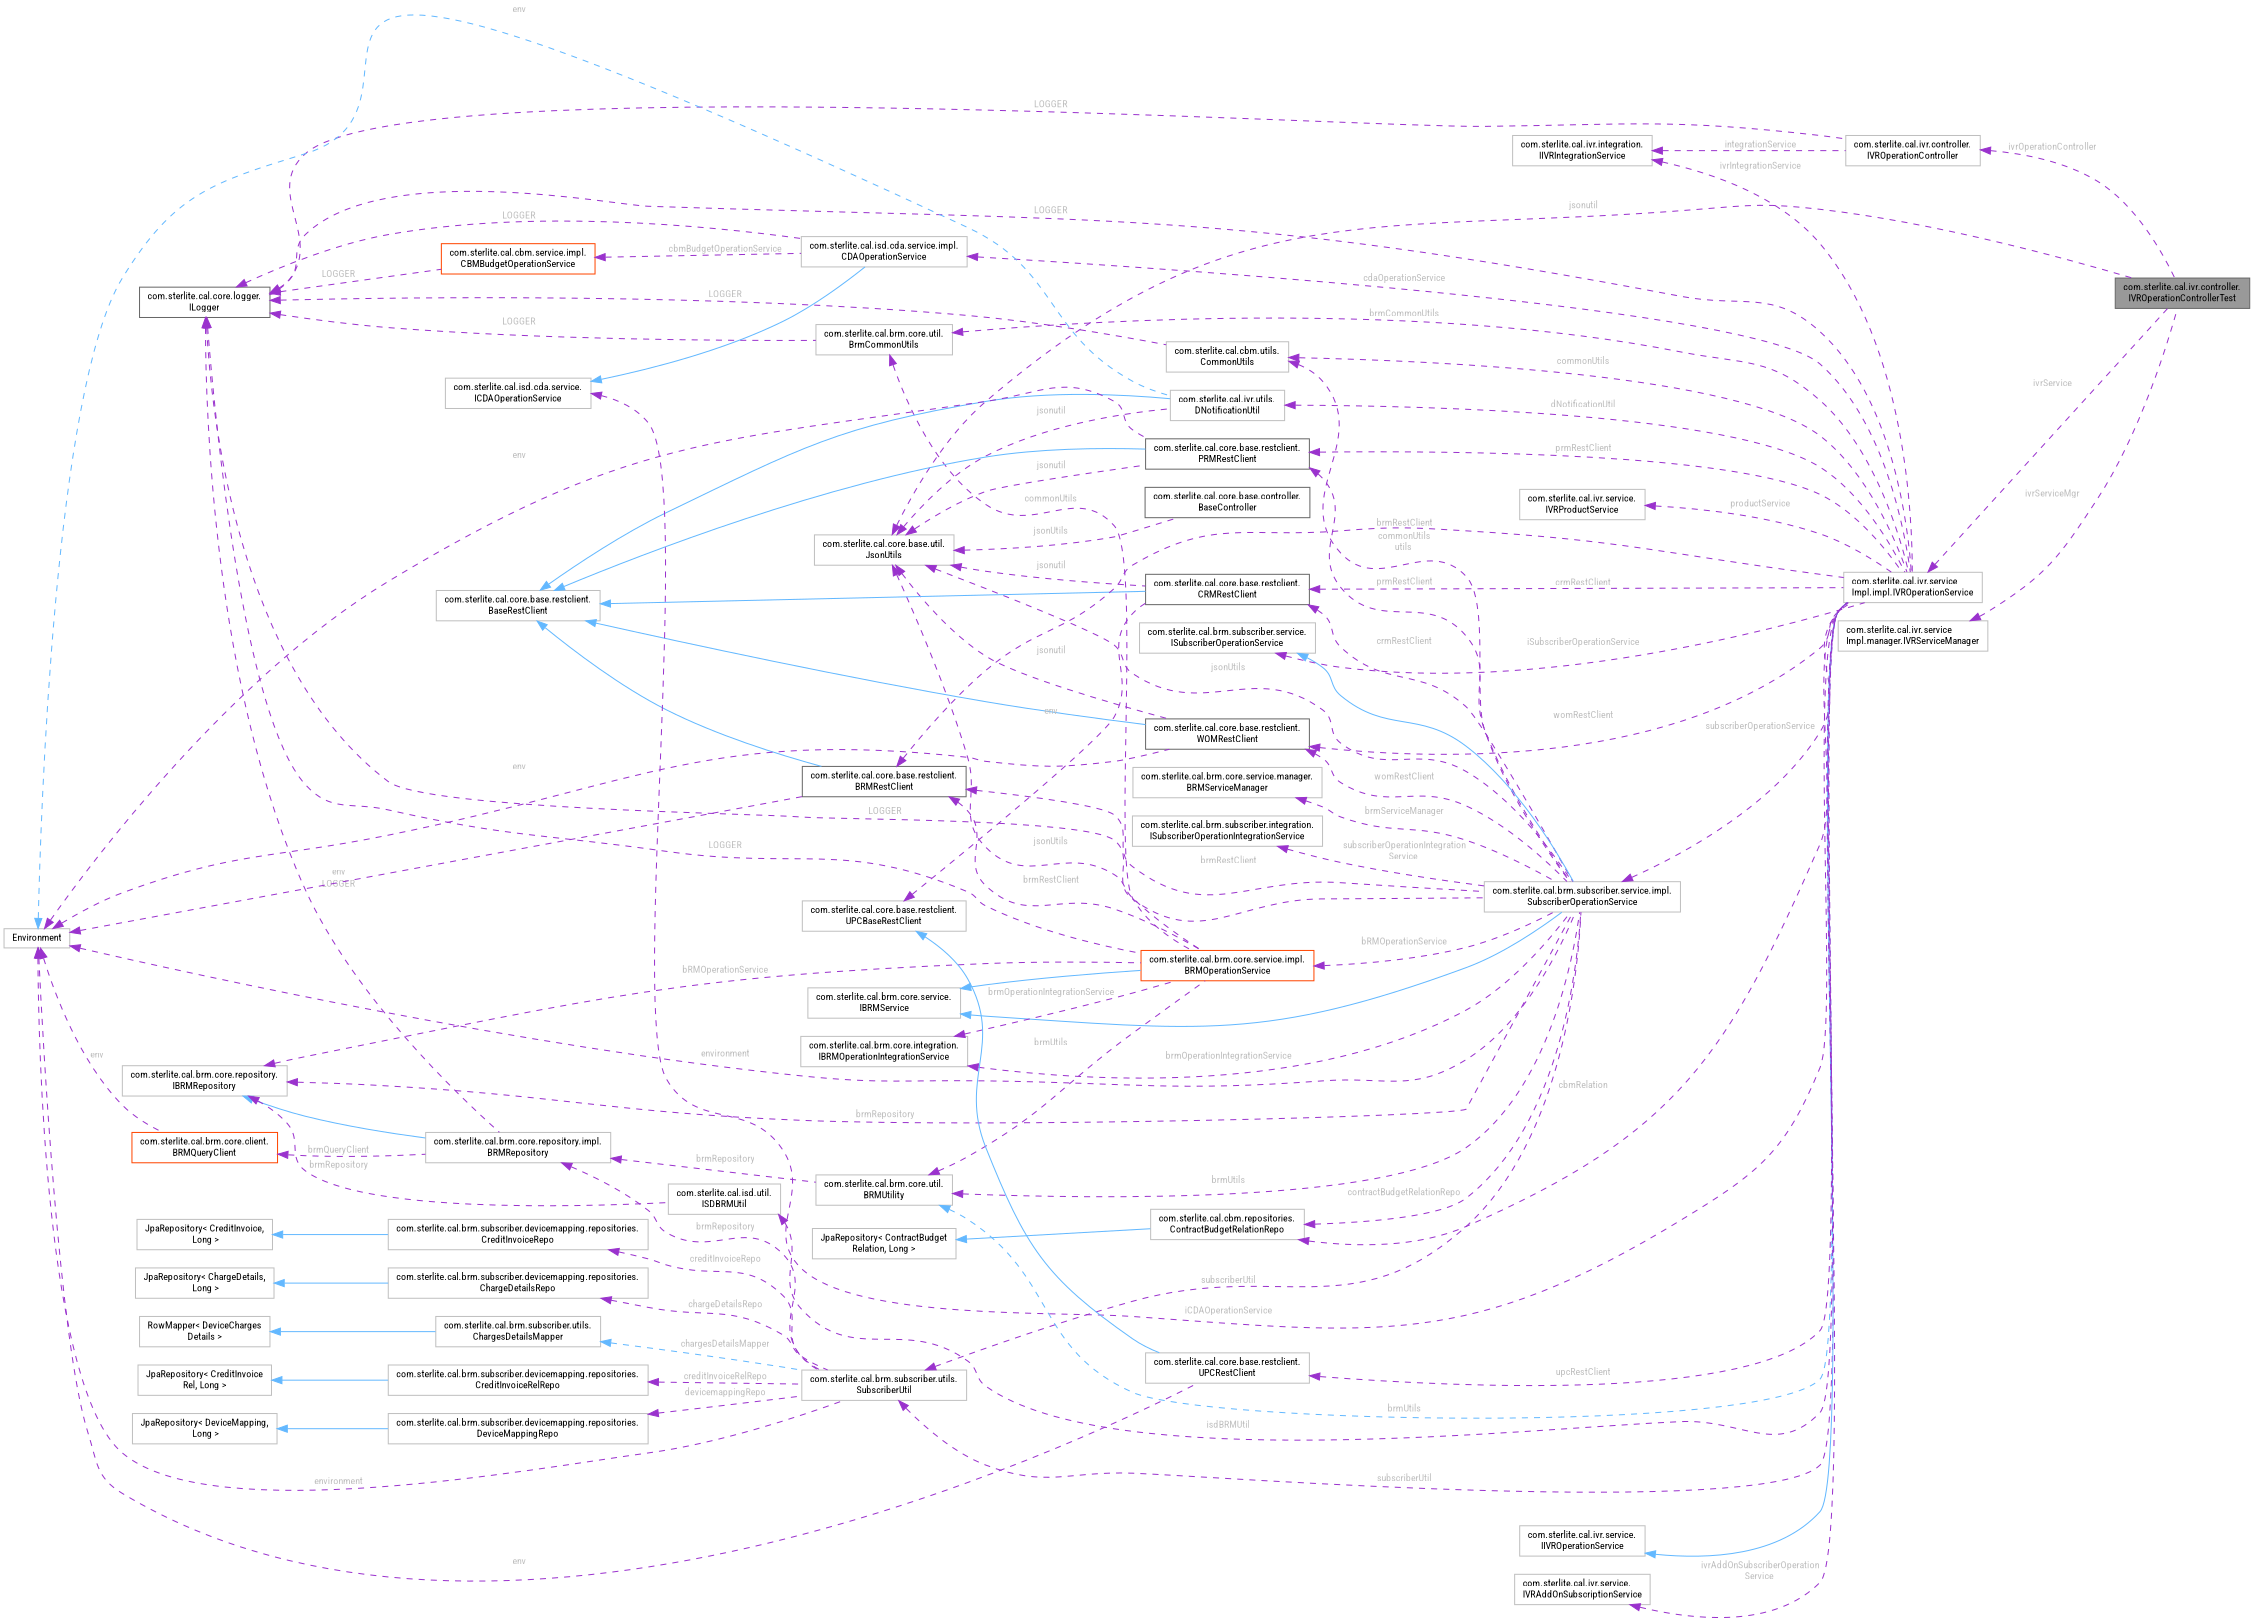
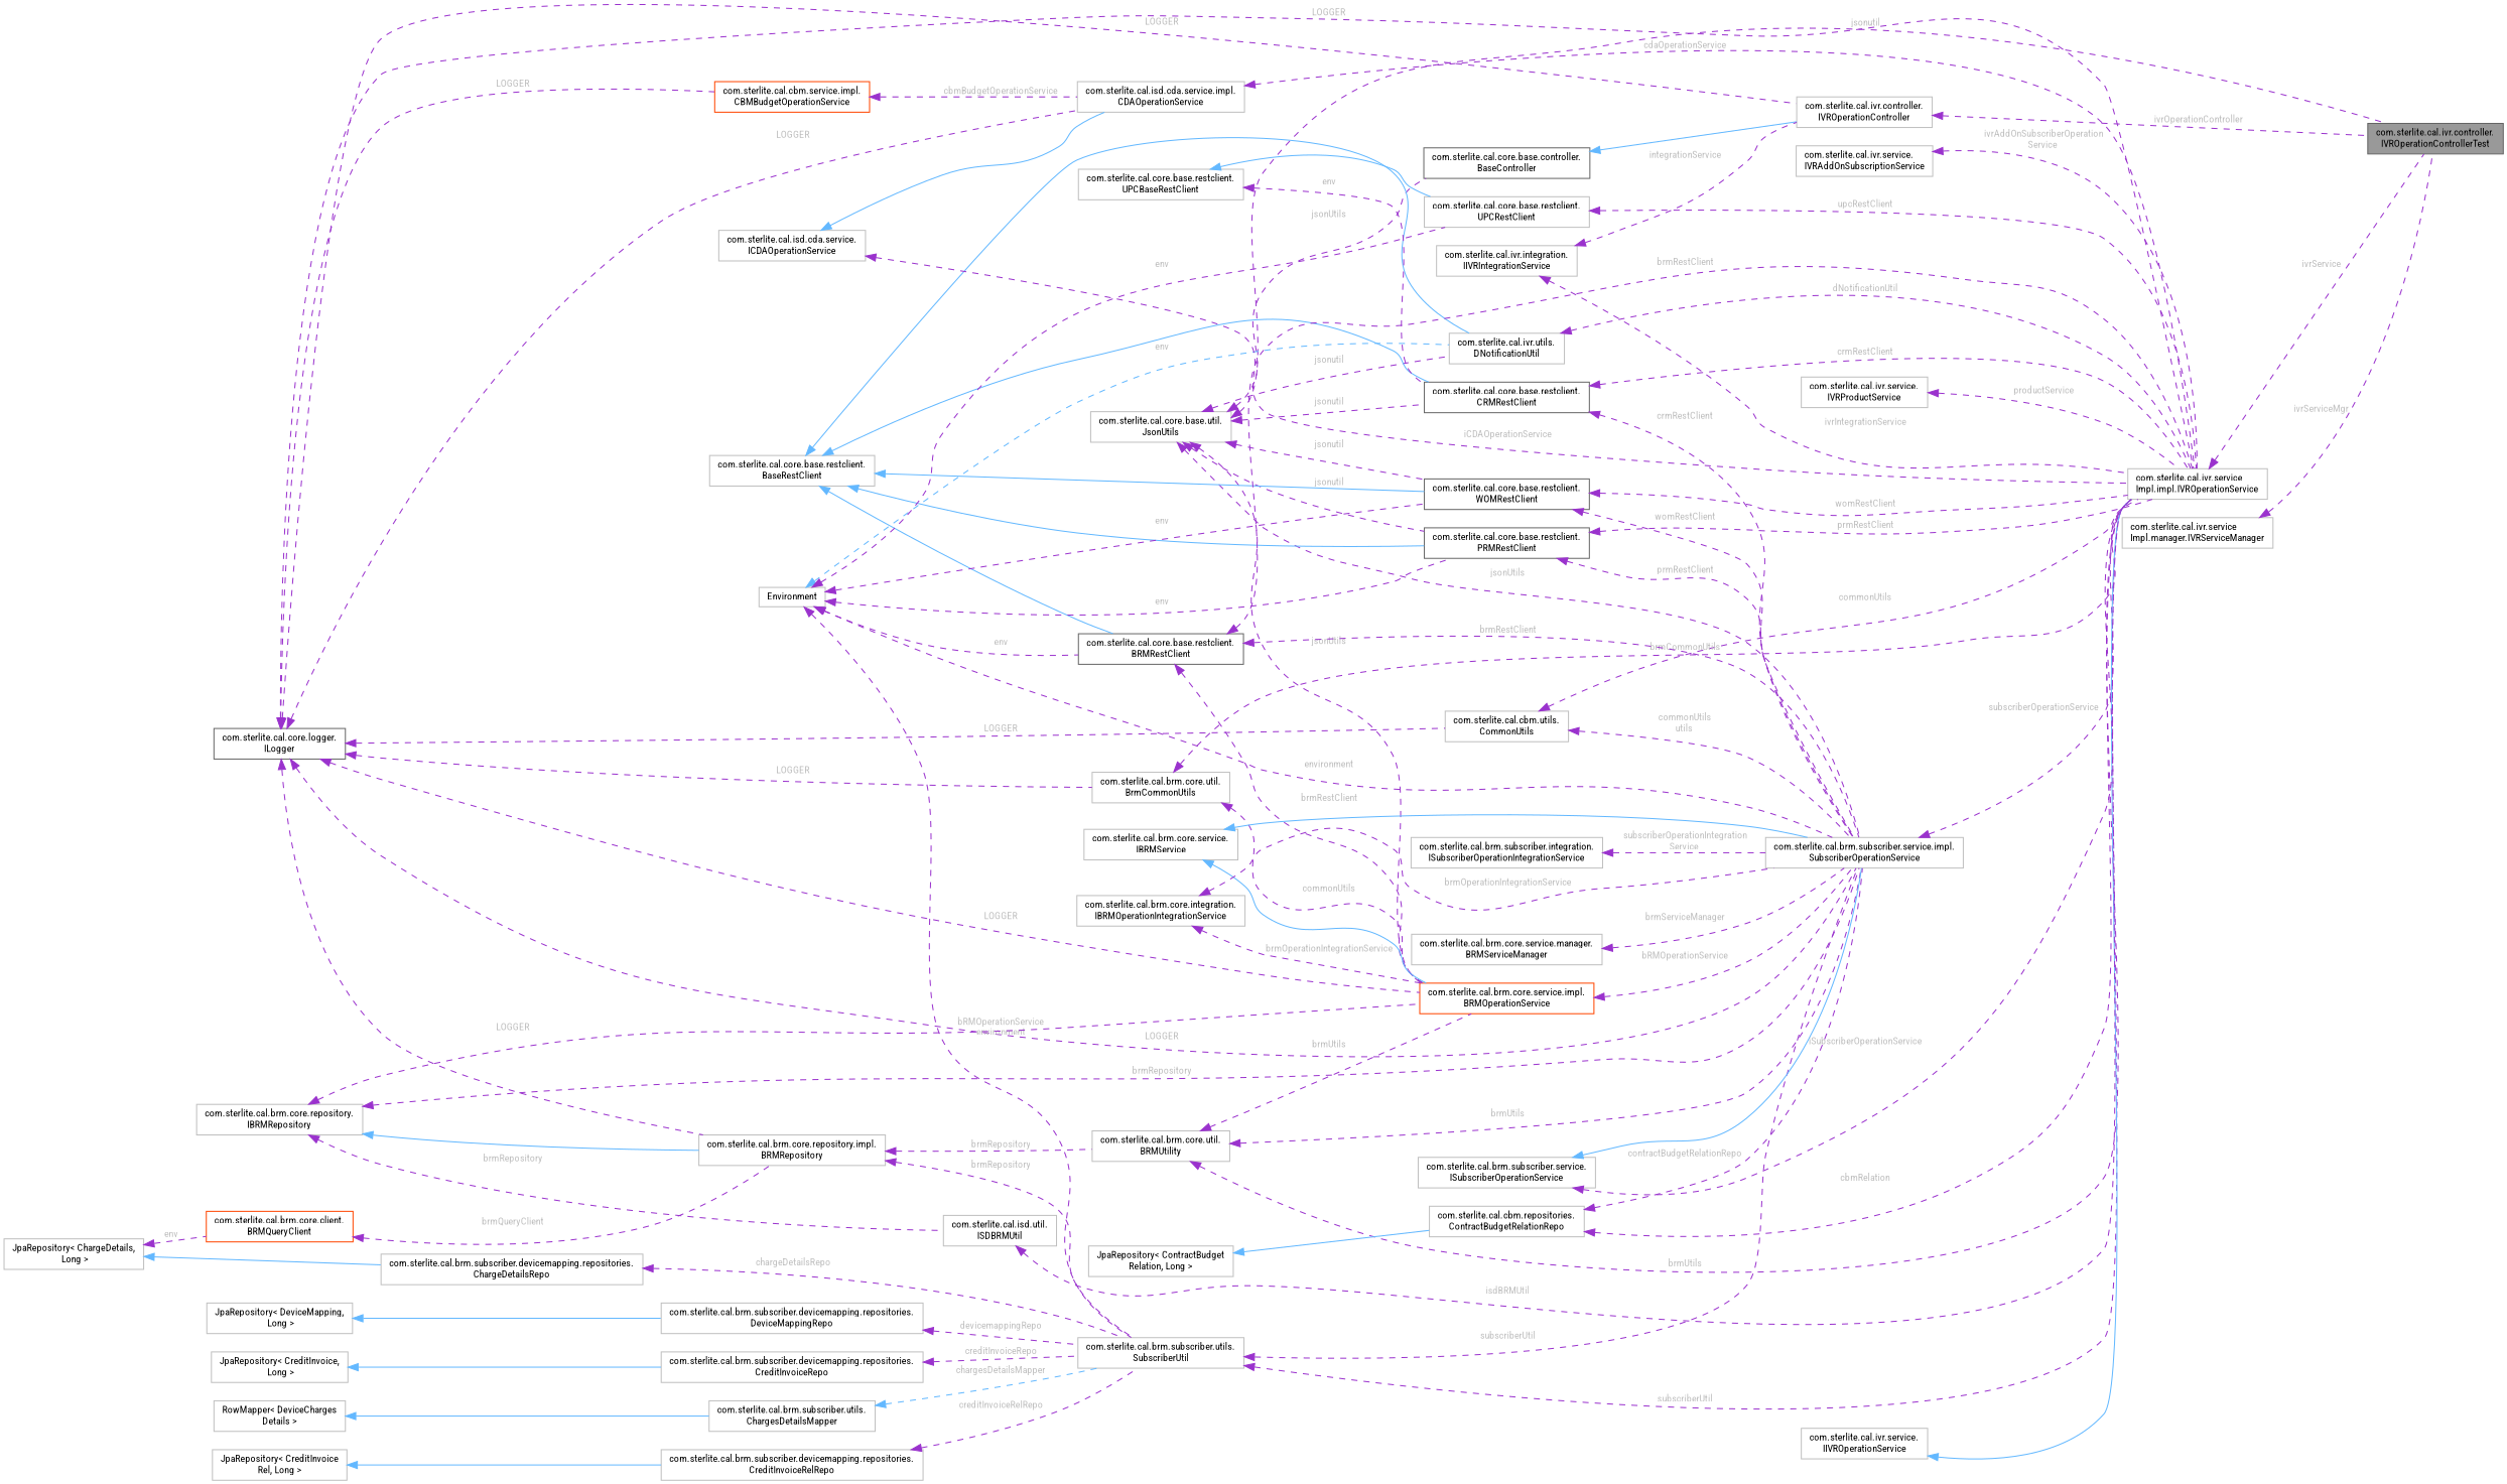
  digraph {
    fontname="Roboto Condensed"
    rankdir=LR
    node [color=grey75 fillcolor=white fontname="Roboto Condensed" fontsize=10 shape=box style=filled]
    edge [color=darkorchid3 dir=back fontcolor=grey fontname="Roboto Condensed" fontsize=10 labelfontname=Helvetica labelfontsize=10 style=dashed]
    n1 [color=gray40 fillcolor=grey60 fontcolor=black height=0.2 label="com.sterlite.cal.ivr.controller.\lIVROperationControllerTest" width=0.4]
    n2 [height=0.2 label="com.sterlite.cal.ivr.controller.\lIVROperationController" width=0.4]
    n3 [color=gray40 height=0.2 label="com.sterlite.cal.core.base.controller.\lBaseController" width=0.4]
    n4 [height=0.2 label="com.sterlite.cal.core.base.util.\lJsonUtils" width=0.4]
    n5 [height=0.2 label="com.sterlite.cal.ivr.utils.\lDNotificationUtil" width=0.4]
    n6 [color=gray40 height=0.2 label="com.sterlite.cal.core.base.restclient.\lWOMRestClient" width=0.4]
    n7 [color=gray40 height=0.2 label="com.sterlite.cal.core.base.restclient.\lPRMRestClient" width=0.4]
    n8 [color=gray40 height=0.2 label="com.sterlite.cal.core.base.restclient.\lCRMRestClient" width=0.4]
    n9 [height=0.2 label="com.sterlite.cal.brm.subscriber.service.impl.\lSubscriberOperationService" width=0.4]
    n10 [color=orangered height=0.2 label="com.sterlite.cal.brm.core.service.impl.\lBRMOperationService" width=0.4]
    n11 [height=0.2 label="com.sterlite.cal.ivr.service\lImpl.impl.IVROperationService" width=0.4]
    n12 [color=gray40 height=0.2 label="com.sterlite.cal.core.logger.\lILogger" width=0.4]
    n13 [height=0.2 label="com.sterlite.cal.cbm.utils.\lCommonUtils" width=0.4]
    n14 [height=0.2 label="com.sterlite.cal.brm.core.util.\lBrmCommonUtils" width=0.4]
    n15 [height=0.2 label="com.sterlite.cal.brm.core.repository.impl.\lBRMRepository" width=0.4]
    n16 [height=0.2 label="com.sterlite.cal.isd.cda.service.impl.\lCDAOperationService" width=0.4]
    n17 [color=orangered height=0.2 label="com.sterlite.cal.cbm.service.impl.\lCBMBudgetOperationService" width=0.4]
    n18 [height=0.2 label="com.sterlite.cal.brm.subscriber.utils.\lSubscriberUtil" width=0.4]
    n19 [height=0.2 label="com.sterlite.cal.brm.core.util.\lBRMUtility" width=0.4]
    n20 [height=0.2 label="com.sterlite.cal.ivr.integration.\lIIVRIntegrationService" width=0.4]
    n21 [height=0.2 label="com.sterlite.cal.ivr.service.\lIIVROperationService" width=0.4]
    n22 [height=0.2 label="com.sterlite.cal.core.base.restclient.\lBaseRestClient" width=0.4]
    n23 [color=gray40 height=0.2 label="com.sterlite.cal.core.base.restclient.\lBRMRestClient" width=0.4]
    n24 [height=0.2 label=Environment width=0.4]
    n25 [color=orangered height=0.2 label="com.sterlite.cal.brm.core.client.\lBRMQueryClient" width=0.4]
    n26 [height=0.2 label="com.sterlite.cal.core.base.restclient.\lUPCRestClient" width=0.4]
    n27 [height=0.2 label="com.sterlite.cal.ivr.service.\lIVRAddOnSubscriptionService" width=0.4]
    n28 [height=0.2 label="com.sterlite.cal.brm.subscriber.service.\lISubscriberOperationService" width=0.4]
    n29 [height=0.2 label="com.sterlite.cal.ivr.service.\lIVRProductService" width=0.4]
    n30 [height=0.2 label="com.sterlite.cal.isd.cda.service.\lICDAOperationService" width=0.4]
    n31 [height=0.2 label="com.sterlite.cal.brm.core.repository.\lIBRMRepository" width=0.4]
    n32 [height=0.2 label="com.sterlite.cal.isd.util.\lISDBRMUtil" width=0.4]
    n33 [height=0.2 label="com.sterlite.cal.brm.subscriber.devicemapping.repositories.\lDeviceMappingRepo" width=0.4]
    n34 [height=0.2 label="JpaRepository\< DeviceMapping,\l Long \>" width=0.4]
    n35 [height=0.2 label="com.sterlite.cal.brm.subscriber.devicemapping.repositories.\lCreditInvoiceRepo" width=0.4]
    n36 [height=0.2 label="JpaRepository\< CreditInvoice,\l Long \>" width=0.4]
    n37 [height=0.2 label="com.sterlite.cal.brm.subscriber.devicemapping.repositories.\lChargeDetailsRepo" width=0.4]
    n38 [height=0.2 label="JpaRepository\< ChargeDetails,\l Long \>" width=0.4]
    n39 [height=0.2 label="com.sterlite.cal.brm.subscriber.utils.\lChargesDetailsMapper" width=0.4]
    n40 [height=0.2 label="RowMapper\< DeviceCharges\lDetails \>" width=0.4]
    n41 [height=0.2 label="com.sterlite.cal.brm.subscriber.devicemapping.repositories.\lCreditInvoiceRelRepo" width=0.4]
    n42 [height=0.2 label="JpaRepository\< CreditInvoice\lRel, Long \>" width=0.4]
    n43 [height=0.2 label="com.sterlite.cal.brm.core.service.\lIBRMService" width=0.4]
    n44 [height=0.2 label="com.sterlite.cal.brm.subscriber.integration.\lISubscriberOperationIntegrationService" width=0.4]
    n45 [height=0.2 label="com.sterlite.cal.brm.core.integration.\lIBRMOperationIntegrationService" width=0.4]
    n46 [height=0.2 label="com.sterlite.cal.brm.core.service.manager.\lBRMServiceManager" width=0.4]
    n47 [height=0.2 label="com.sterlite.cal.cbm.repositories.\lContractBudgetRelationRepo" width=0.4]
    n48 [height=0.2 label="JpaRepository\< ContractBudget\lRelation, Long \>" width=0.4]
    n49 [height=0.2 label="com.sterlite.cal.core.base.restclient.\lUPCBaseRestClient" width=0.4]
    n50 [height=0.2 label="com.sterlite.cal.ivr.service\lImpl.manager.IVRServiceManager" width=0.4]
    n2 -> n1 [label=" ivrOperationController"]
+   n3 -> n2 [color=steelblue1 style=solid fontcolor=""]
    n4 -> n1 [label=" jsonutil"]
    n4 -> n3 [label=" jsonUtils"]
    n4 -> n5 [label=" jsonutil"]
    n4 -> n6 [label=" jsonutil"]
    n4 -> n7 [label=" jsonutil"]
    n4 -> n8 [label=" jsonutil"]
    n4 -> n9 [label=" jsonUtils"]
    n4 -> n10 [label=" jsonUtils"]
    n5 -> n11 [label=" dNotificationUtil"]
    n6 -> n9 [label=" womRestClient"]
    n6 -> n11 [label=" womRestClient"]
    n7 -> n9 [label=" prmRestClient"]
    n7 -> n11 [label=" prmRestClient"]
    n8 -> n9 [label=" crmRestClient"]
    n8 -> n11 [label=" crmRestClient"]
    n9 -> n11 [label=" subscriberOperationService"]
    n10 -> n9 [label=" bRMOperationService"]
    n11 -> n1 [label=" ivrService"]
    n12 -> n2 [label=" LOGGER"]
    n12 -> n9 [label=" LOGGER"]
    n12 -> n10 [label=" LOGGER"]
    n12 -> n11 [label=" LOGGER"]
    n12 -> n13 [label=" LOGGER"]
    n12 -> n14 [label=" LOGGER"]
    n12 -> n15 [label=" LOGGER"]
    n12 -> n16 [label=" LOGGER"]
    n12 -> n17 [label=" LOGGER"]
    n13 -> n9 [label=" commonUtils\nutils"]
    n13 -> n11 [label=" commonUtils"]
    n14 -> n10 [label=" commonUtils"]
    n14 -> n11 [label=" brmCommonUtils"]
    n15 -> n18 [label=" brmRepository"]
    n15 -> n19 [label=" brmRepository"]
    n16 -> n11 [label=" cdaOperationService"]
    n17 -> n16 [label=" cbmBudgetOperationService"]
    n18 -> n9 [label=" subscriberUtil"]
    n18 -> n11 [label=" subscriberUtil"]
    n19 -> n9 [label=" brmUtils"]
    n19 -> n10 [label=" brmUtils"]
-   n19 -> n11 [color=steelblue1 label=" brmUtils"]
+   n19 -> n11 [label=" brmUtils"]
    n20 -> n2 [label=" integrationService"]
    n20 -> n11 [label=" ivrIntegrationService"]
    n21 -> n11 [color=steelblue1 style=solid fontcolor=""]
    n22 -> n5 [color=steelblue1 style=solid fontcolor=""]
    n22 -> n6 [color=steelblue1 style=solid fontcolor=""]
    n22 -> n7 [color=steelblue1 style=solid fontcolor=""]
    n22 -> n8 [color=steelblue1 style=solid fontcolor=""]
    n22 -> n23 [color=steelblue1 style=solid fontcolor=""]
    n23 -> n9 [label=" brmRestClient"]
    n23 -> n10 [label=" brmRestClient"]
    n23 -> n11 [label=" brmRestClient"]
    n24 -> n5 [color=steelblue1 label=" env"]
    n24 -> n6 [label=" env"]
    n24 -> n7 [label=" env"]
    n24 -> n9 [label=" environment"]
    n24 -> n18 [label=" environment"]
    n24 -> n23 [label=" env"]
-   n24 -> n25 [label=" env"]
+   n38 -> n25 [label=" env"]
    n24 -> n26 [label=" env"]
    n25 -> n15 [label=" brmQueryClient"]
    n26 -> n11 [label=" upcRestClient"]
    n27 -> n11 [label=" ivrAddOnSubscriberOperation\lService"]
    n28 -> n9 [color=steelblue1 style=solid fontcolor=""]
    n28 -> n11 [label=" iSubscriberOperationService"]
    n29 -> n11 [label=" productService"]
    n30 -> n11 [label=" iCDAOperationService"]
    n30 -> n16 [color=steelblue1 style=solid fontcolor=""]
    n31 -> n9 [label=" brmRepository"]
    n31 -> n10 [label=" bRMOperationService"]
    n31 -> n15 [color=steelblue1 style=solid fontcolor=""]
    n31 -> n32 [label=" brmRepository"]
    n32 -> n11 [label=" isdBRMUtil"]
    n33 -> n18 [label=" devicemappingRepo"]
    n34 -> n33 [color=steelblue1 style=solid fontcolor=""]
    n35 -> n18 [label=" creditInvoiceRepo"]
    n36 -> n35 [color=steelblue1 style=solid fontcolor=""]
    n37 -> n18 [label=" chargeDetailsRepo"]
    n38 -> n37 [color=steelblue1 style=solid fontcolor=""]
    n39 -> n18 [color=steelblue1 label=" chargesDetailsMapper"]
    n40 -> n39 [color=steelblue1 style=solid fontcolor=""]
    n41 -> n18 [label=" creditInvoiceRelRepo"]
    n42 -> n41 [color=steelblue1 style=solid fontcolor=""]
    n43 -> n9 [color=steelblue1 style=solid fontcolor=""]
    n43 -> n10 [color=steelblue1 style=solid fontcolor=""]
    n44 -> n9 [label=" subscriberOperationIntegration\lService"]
    n45 -> n9 [label=" brmOperationIntegrationService"]
    n45 -> n10 [label=" brmOperationIntegrationService"]
    n46 -> n9 [label=" brmServiceManager"]
    n47 -> n9 [label=" contractBudgetRelationRepo"]
    n47 -> n11 [label=" cbmRelation"]
    n48 -> n47 [color=steelblue1 style=solid fontcolor=""]
    n49 -> n8 [label=" env"]
    n49 -> n26 [color=steelblue1 style=solid fontcolor=""]
    n50 -> n1 [label=" ivrServiceMgr"]
  }
